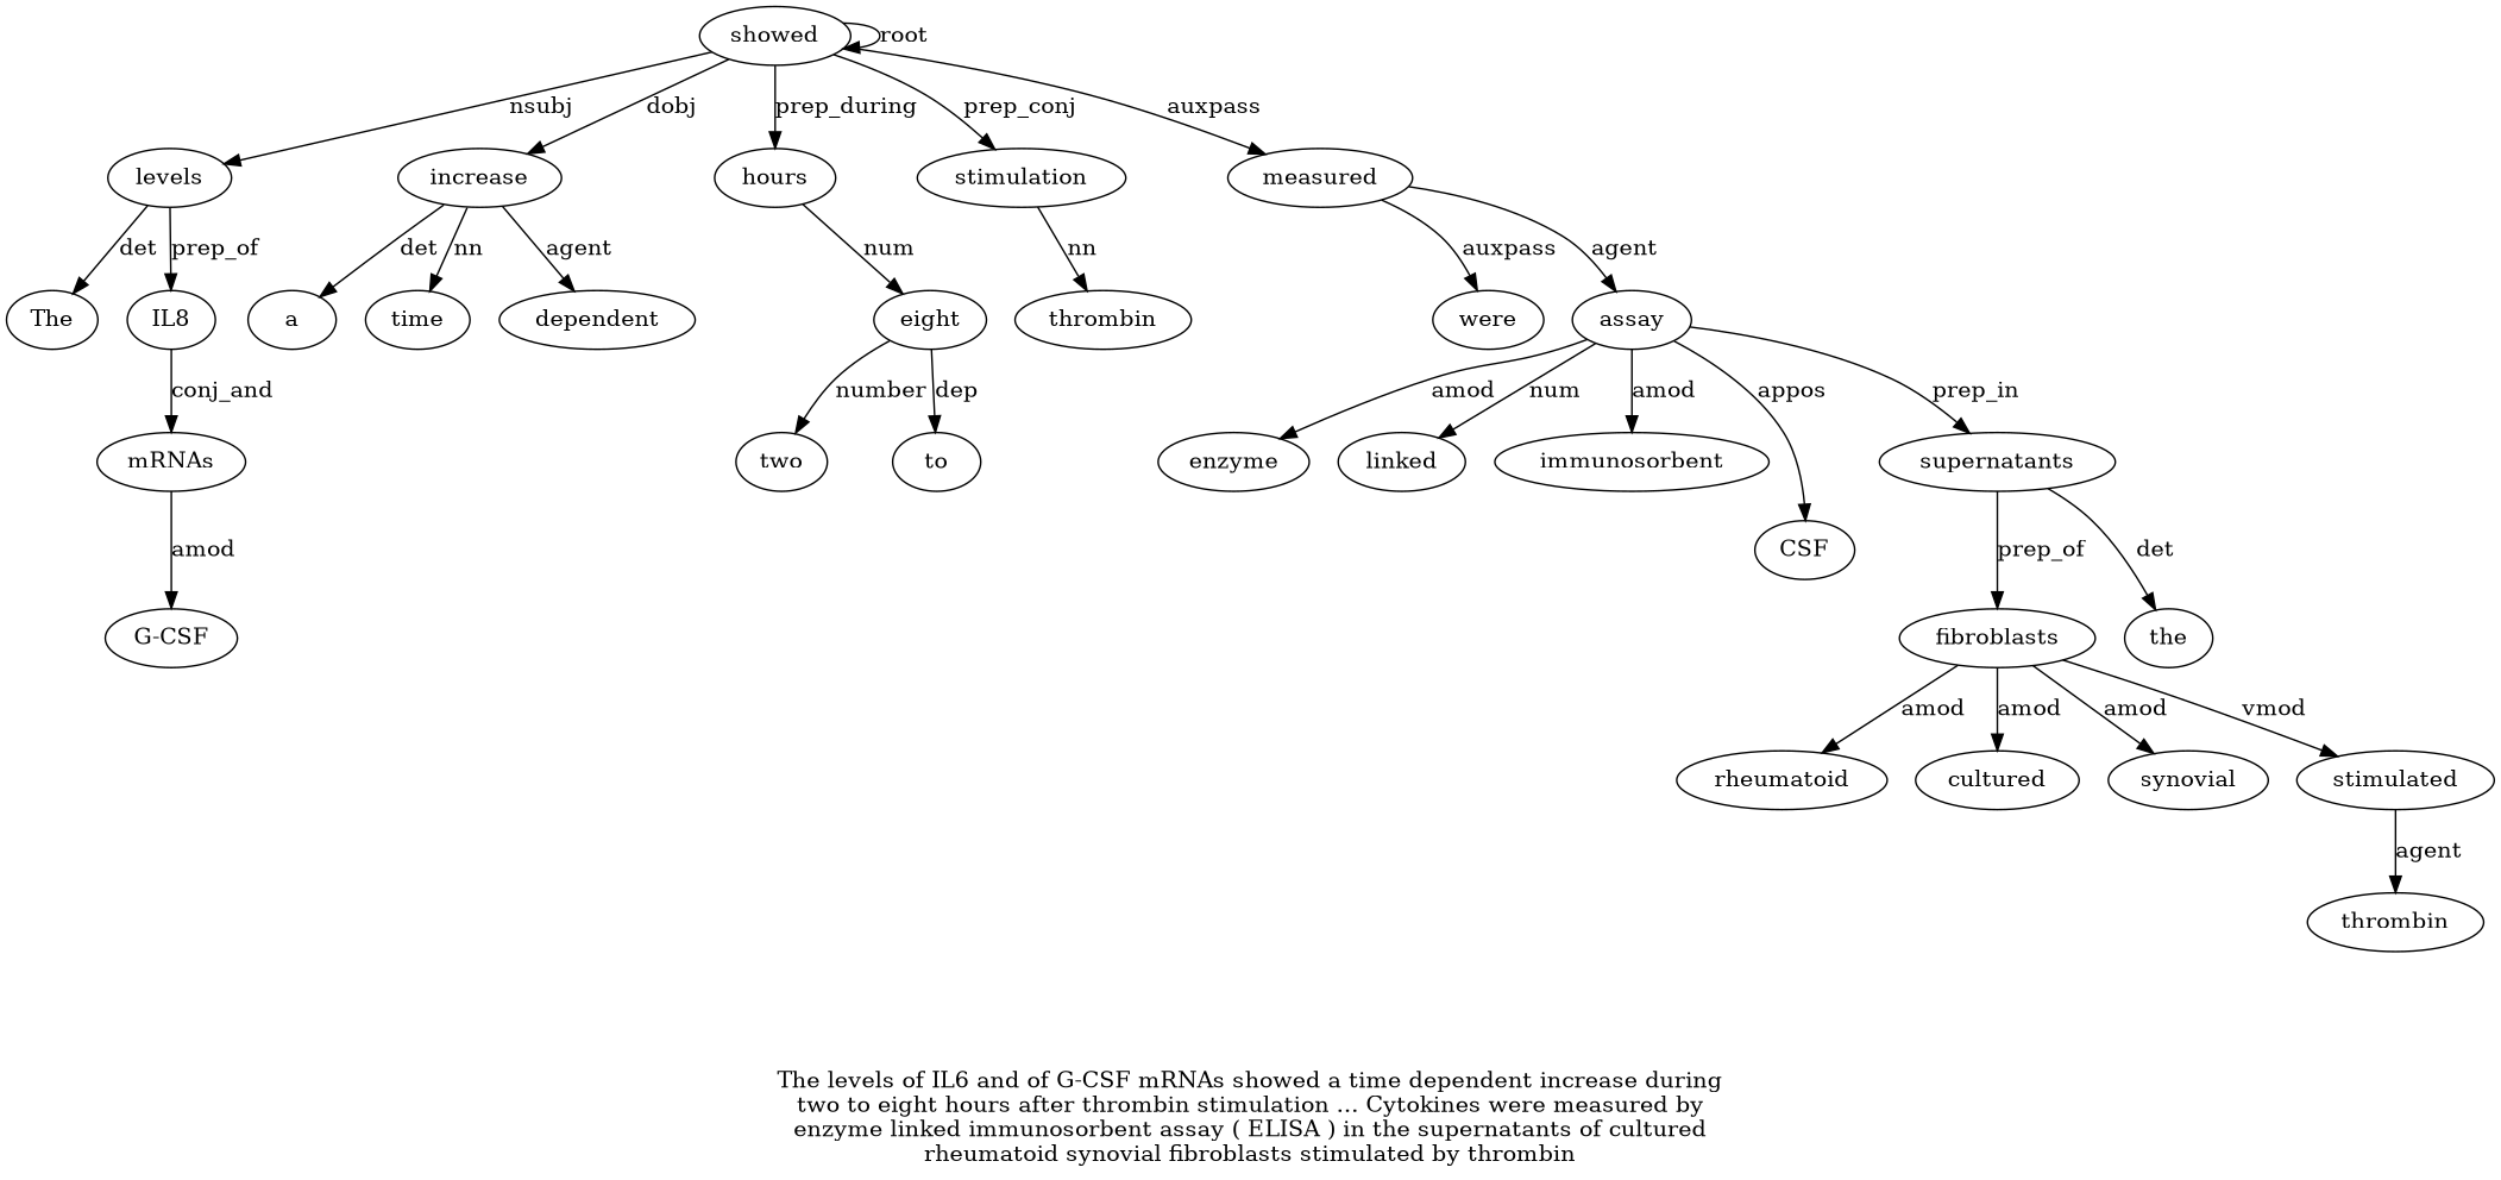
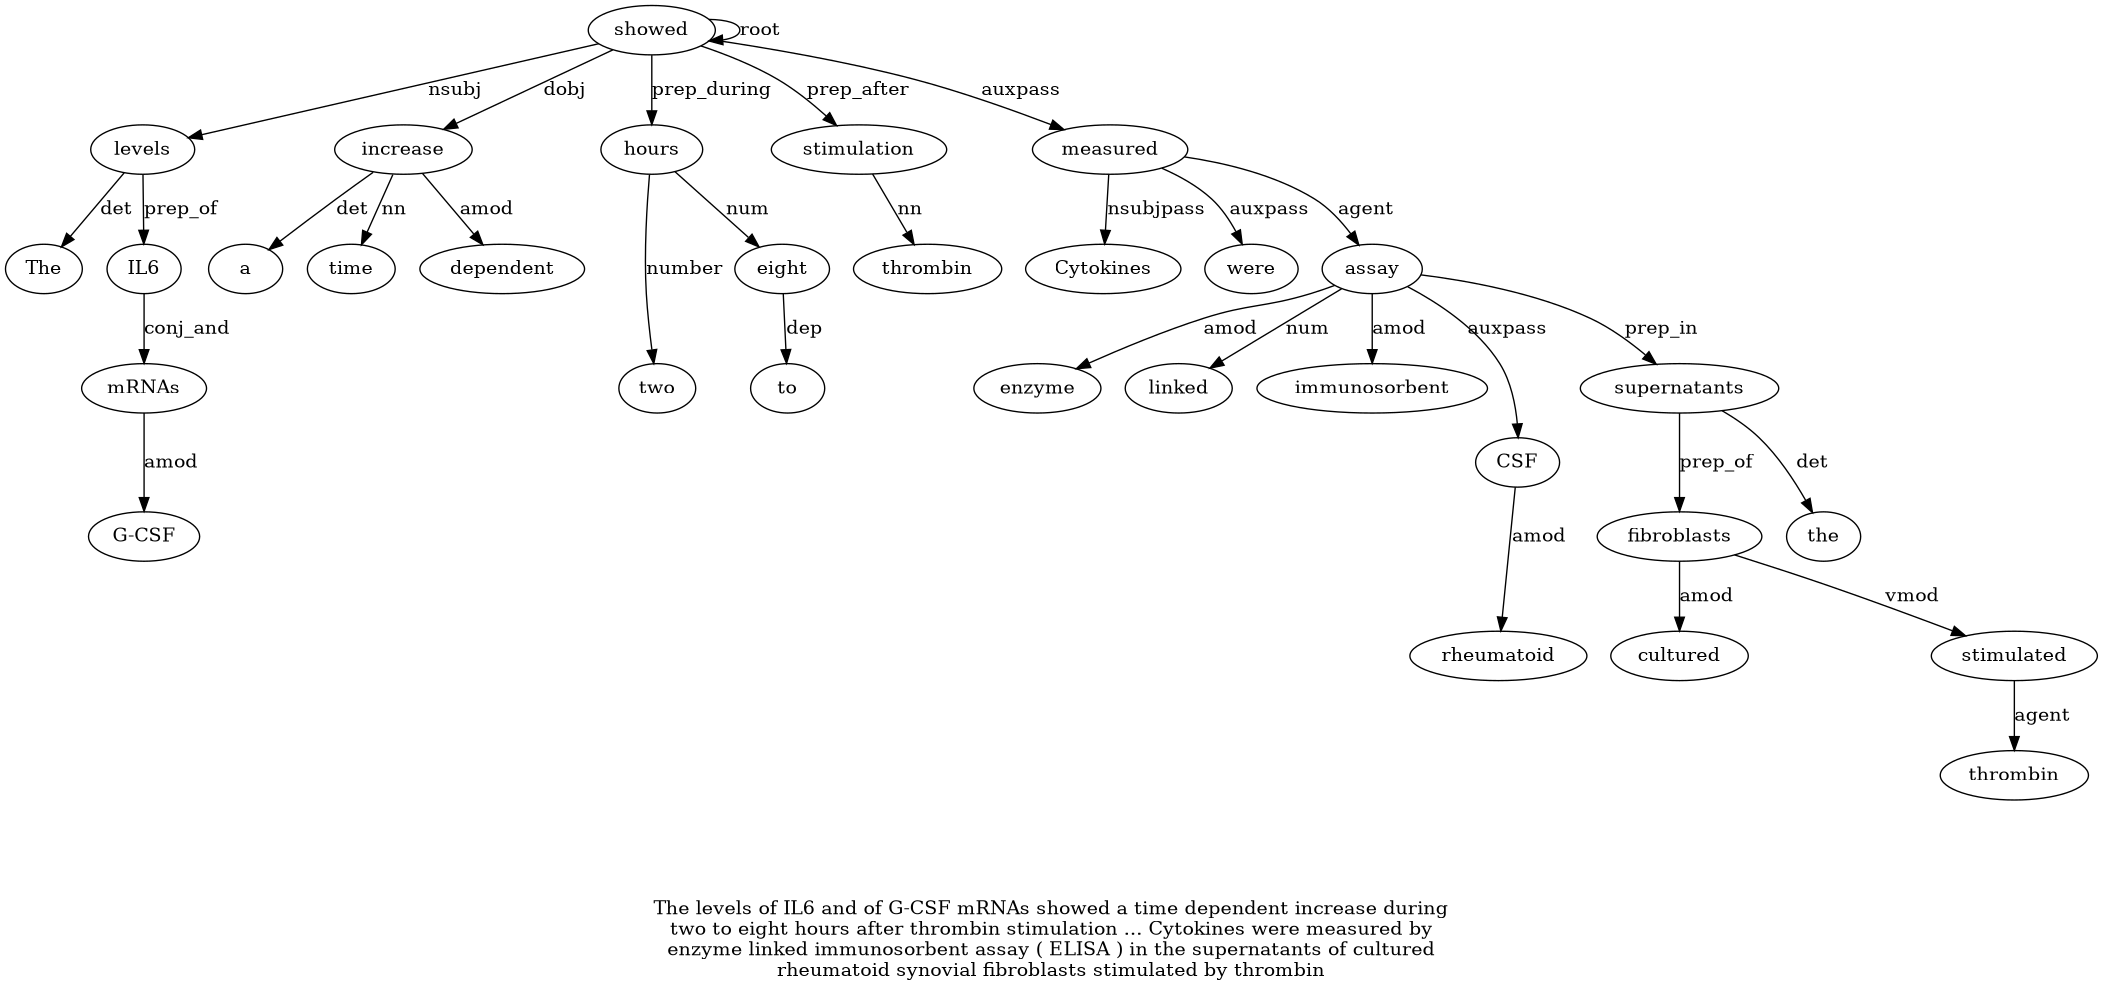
  digraph {
    label="The levels of IL6 and of G-CSF mRNAs showed a time dependent increase during\ntwo to eight hours after thrombin stimulation ... Cytokines were measured by\nenzyme linked immunosorbent assay ( ELISA ) in the supernatants of cultured\nrheumatoid synovial fibroblasts stimulated by thrombin"
    node [fillcolor=white style=filled]
    n1 [label=levels]
    n2 [label=The]
-   n3 [label=IL8]
+   n3 [label=IL6]
    n4 [label=mRNAs]
    n5 [label=showed]
    n6 [label=increase]
    n7 [label=hours]
    n8 [label=stimulation]
    n9 [label=measured]
    n10 [label=a]
    n11 [label=time]
    n12 [label=dependent]
    n13 [label=eight]
    n14 [label=thrombin]
+   n15 [label=Cytokines]
    n16 [label=were]
    n17 [label=assay]
    n18 [label="G-CSF"]
    n19 [label=two]
    n20 [label=to]
    n21 [label=enzyme]
    n22 [label=linked]
    n23 [label=immunosorbent]
    n24 [label=CSF]
    n25 [label=supernatants]
    n26 [label=the]
    n27 [label=fibroblasts]
    n28 [label=cultured]
    n29 [label=rheumatoid]
-   n30 [label=synovial]
    n31 [label=stimulated]
    n32 [label=thrombin]
    n1 -> n2 [label=det]
    n1 -> n3 [label=prep_of]
    n3 -> n4 [label=conj_and]
    n4 -> n18 [label=amod]
    n5 -> n1 [label=nsubj]
    n5 -> n5 [label=root]
    n5 -> n6 [label=dobj]
    n5 -> n7 [label=prep_during]
-   n5 -> n8 [label=prep_conj]
+   n5 -> n8 [label=prep_after]
    n5 -> n9 [label=auxpass]
    n6 -> n10 [label=det]
    n6 -> n11 [label=nn]
-   n6 -> n12 [label=agent]
+   n6 -> n12 [label=amod]
    n7 -> n13 [label=num]
    n8 -> n14 [label=nn]
+   n9 -> n15 [label=nsubjpass]
    n9 -> n16 [label=auxpass]
    n9 -> n17 [label=agent]
-   n13 -> n19 [label=number]
+   n7 -> n19 [label=number]
    n13 -> n20 [label=dep]
    n17 -> n21 [label=amod]
    n17 -> n22 [label=num]
    n17 -> n23 [label=amod]
-   n17 -> n24 [label=appos]
+   n17 -> n24 [label=auxpass]
    n17 -> n25 [label=prep_in]
    n25 -> n26 [label=det]
    n25 -> n27 [label=prep_of]
    n27 -> n28 [label=amod]
-   n27 -> n29 [label=amod]
-   n27 -> n30 [label=amod]
+   n24 -> n29 [label=amod]
    n27 -> n31 [label=vmod]
    n31 -> n32 [label=agent]
  }
